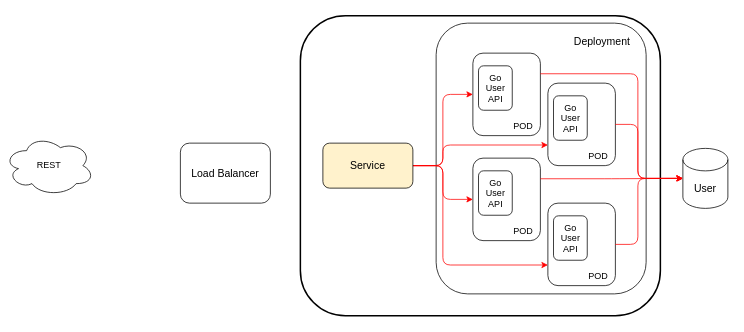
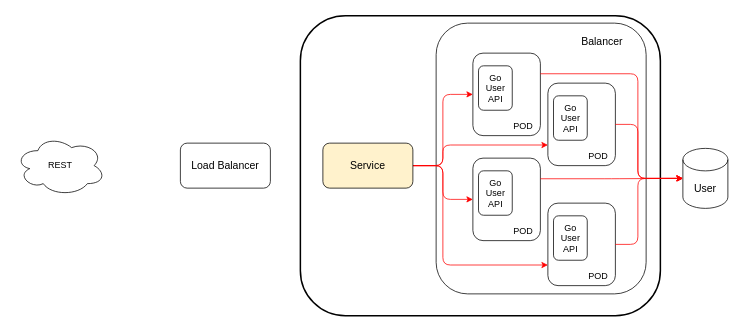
  <mxCell id="0" />
  <mxCell id="1" parent="0" />
  <mxCell id="2" value="" style="rounded=1;whiteSpace=wrap;html=1;fontSize=14;strokeWidth=2;" parent="1" vertex="1"><mxGeometry x="400" y="20" width="480" height="400" as="geometry" /></mxCell>
- <mxCell id="3" value="REST" style="ellipse;shape=cloud;whiteSpace=wrap;html=1;" parent="1" vertex="1"><mxGeometry x="5" y="180" width="120" height="80" as="geometry" /></mxCell>
+ <mxCell id="3" value="REST" style="ellipse;shape=cloud;whiteSpace=wrap;html=1;" parent="1" vertex="1"><mxGeometry x="20" y="180" width="120" height="80" as="geometry" /></mxCell>
  <mxCell id="4" value="" style="group" parent="1" vertex="1" connectable="0"><mxGeometry x="630" y="70" width="250" height="330" as="geometry" /></mxCell>
  <mxCell id="5" value="" style="rounded=1;whiteSpace=wrap;html=1;" vertex="1" parent="4"><mxGeometry x="-49" y="-40" width="280" height="361" as="geometry" /></mxCell>
  <mxCell id="6" value="" style="rounded=1;whiteSpace=wrap;html=1;" parent="4" vertex="1"><mxGeometry width="90" height="110" as="geometry" /></mxCell>
  <mxCell id="7" value="Go User API" style="rounded=1;whiteSpace=wrap;html=1;" parent="4" vertex="1"><mxGeometry x="7.5" y="16.923" width="45" height="59.231" as="geometry" /></mxCell>
  <mxCell id="8" value="&lt;font style=&quot;font-size: 12px&quot;&gt;POD&lt;/font&gt;" style="text;html=1;strokeColor=none;fillColor=none;align=center;verticalAlign=middle;whiteSpace=wrap;rounded=0;" parent="4" vertex="1"><mxGeometry x="45" y="84.615" width="45" height="25.385" as="geometry" /></mxCell>
- <mxCell id="9" value="Deployment" style="text;html=1;strokeColor=none;fillColor=none;align=center;verticalAlign=middle;whiteSpace=wrap;rounded=0;fontSize=14;" vertex="1" parent="4"><mxGeometry x="95" y="-30" width="155" height="30" as="geometry" /></mxCell>
+ <mxCell id="9" value="Balancer" style="text;html=1;strokeColor=none;fillColor=none;align=center;verticalAlign=middle;whiteSpace=wrap;rounded=0;fontSize=14;" vertex="1" parent="4"><mxGeometry x="95" y="-30" width="155" height="30" as="geometry" /></mxCell>
  <mxCell id="10" style="edgeStyle=orthogonalEdgeStyle;html=1;exitX=1;exitY=0.5;exitDx=0;exitDy=0;entryX=0;entryY=0.5;entryDx=0;entryDy=0;fontSize=14;strokeColor=#FF0000;" parent="1" source="14" target="6" edge="1"><mxGeometry relative="1" as="geometry" /></mxCell>
  <mxCell id="11" style="edgeStyle=orthogonalEdgeStyle;html=1;exitX=1;exitY=0.5;exitDx=0;exitDy=0;entryX=0;entryY=0.75;entryDx=0;entryDy=0;fontSize=14;strokeColor=#FF0000;" parent="1" source="14" target="18" edge="1"><mxGeometry relative="1" as="geometry"><Array as="points"><mxPoint x="590" y="220" /><mxPoint x="590" y="192" /></Array></mxGeometry></mxCell>
  <mxCell id="12" style="edgeStyle=orthogonalEdgeStyle;html=1;exitX=1;exitY=0.5;exitDx=0;exitDy=0;entryX=0;entryY=0.5;entryDx=0;entryDy=0;fontSize=14;strokeColor=#FF0000;" parent="1" source="14" target="22" edge="1"><mxGeometry relative="1" as="geometry" /></mxCell>
  <mxCell id="13" style="edgeStyle=orthogonalEdgeStyle;html=1;exitX=1;exitY=0.5;exitDx=0;exitDy=0;entryX=0;entryY=0.75;entryDx=0;entryDy=0;fontSize=14;strokeColor=#FF0000;" parent="1" source="14" target="26" edge="1"><mxGeometry relative="1" as="geometry"><Array as="points"><mxPoint x="590" y="220" /><mxPoint x="590" y="352" /></Array></mxGeometry></mxCell>
  <mxCell id="14" value="Service" style="rounded=1;whiteSpace=wrap;html=1;fontSize=14;fillColor=#fff2cc;" parent="1" vertex="1"><mxGeometry x="430" y="190" width="120" height="60" as="geometry" /></mxCell>
- <mxCell id="15" value="Load Balancer" style="rounded=1;whiteSpace=wrap;html=1;fontSize=14;" parent="1" vertex="1"><mxGeometry x="240" y="190" width="120" height="80" as="geometry" /></mxCell>
+ <mxCell id="15" value="Load Balancer" style="rounded=1;whiteSpace=wrap;html=1;fontSize=14;" parent="1" vertex="1"><mxGeometry x="240" y="190" width="120" height="60" as="geometry" /></mxCell>
  <mxCell id="16" value="User" style="shape=cylinder3;whiteSpace=wrap;html=1;boundedLbl=1;backgroundOutline=1;size=15;fontSize=14;" parent="1" vertex="1"><mxGeometry x="910" y="197" width="60" height="80" as="geometry" /></mxCell>
  <mxCell id="17" value="" style="group" parent="1" vertex="1" connectable="0"><mxGeometry x="730" y="110" width="90" height="110" as="geometry" /></mxCell>
  <mxCell id="18" value="" style="rounded=1;whiteSpace=wrap;html=1;" parent="17" vertex="1"><mxGeometry width="90" height="110" as="geometry" /></mxCell>
  <mxCell id="19" value="Go User API" style="rounded=1;whiteSpace=wrap;html=1;" parent="17" vertex="1"><mxGeometry x="7.5" y="16.923" width="45" height="59.231" as="geometry" /></mxCell>
  <mxCell id="20" value="&lt;font style=&quot;font-size: 12px&quot;&gt;POD&lt;/font&gt;" style="text;html=1;strokeColor=none;fillColor=none;align=center;verticalAlign=middle;whiteSpace=wrap;rounded=0;" parent="17" vertex="1"><mxGeometry x="45" y="84.615" width="45" height="25.385" as="geometry" /></mxCell>
  <mxCell id="21" value="" style="group" parent="1" vertex="1" connectable="0"><mxGeometry x="630" y="210" width="90" height="110" as="geometry" /></mxCell>
  <mxCell id="22" value="" style="rounded=1;whiteSpace=wrap;html=1;" parent="21" vertex="1"><mxGeometry width="90" height="110" as="geometry" /></mxCell>
  <mxCell id="23" value="Go User API" style="rounded=1;whiteSpace=wrap;html=1;" parent="21" vertex="1"><mxGeometry x="7.5" y="16.923" width="45" height="59.231" as="geometry" /></mxCell>
  <mxCell id="24" value="&lt;font style=&quot;font-size: 12px&quot;&gt;POD&lt;/font&gt;" style="text;html=1;strokeColor=none;fillColor=none;align=center;verticalAlign=middle;whiteSpace=wrap;rounded=0;" parent="21" vertex="1"><mxGeometry x="45" y="84.615" width="45" height="25.385" as="geometry" /></mxCell>
  <mxCell id="25" value="" style="group" parent="1" vertex="1" connectable="0"><mxGeometry x="730" y="270" width="90" height="110" as="geometry" /></mxCell>
  <mxCell id="26" value="" style="rounded=1;whiteSpace=wrap;html=1;" parent="25" vertex="1"><mxGeometry width="90" height="110" as="geometry" /></mxCell>
  <mxCell id="27" value="Go User API" style="rounded=1;whiteSpace=wrap;html=1;" parent="25" vertex="1"><mxGeometry x="7.5" y="16.923" width="45" height="59.231" as="geometry" /></mxCell>
  <mxCell id="28" value="&lt;font style=&quot;font-size: 12px&quot;&gt;POD&lt;/font&gt;" style="text;html=1;strokeColor=none;fillColor=none;align=center;verticalAlign=middle;whiteSpace=wrap;rounded=0;" parent="25" vertex="1"><mxGeometry x="45" y="84.615" width="45" height="25.385" as="geometry" /></mxCell>
  <mxCell id="29" style="edgeStyle=orthogonalEdgeStyle;html=1;exitX=1;exitY=0.25;exitDx=0;exitDy=0;entryX=0;entryY=0.5;entryDx=0;entryDy=0;entryPerimeter=0;fontSize=14;strokeColor=#FF0000;" parent="1" source="6" target="16" edge="1"><mxGeometry relative="1" as="geometry"><Array as="points"><mxPoint x="850" y="98" /><mxPoint x="850" y="237" /></Array></mxGeometry></mxCell>
  <mxCell id="30" style="edgeStyle=orthogonalEdgeStyle;html=1;exitX=1;exitY=0.5;exitDx=0;exitDy=0;fontSize=14;entryX=0;entryY=0.5;entryDx=0;entryDy=0;entryPerimeter=0;strokeColor=#FF0000;" parent="1" source="18" target="16" edge="1"><mxGeometry relative="1" as="geometry"><mxPoint x="900" y="140" as="targetPoint" /><Array as="points"><mxPoint x="850" y="165" /><mxPoint x="850" y="237" /></Array></mxGeometry></mxCell>
  <mxCell id="31" style="edgeStyle=orthogonalEdgeStyle;html=1;exitX=1;exitY=0.25;exitDx=0;exitDy=0;entryX=0;entryY=0.5;entryDx=0;entryDy=0;entryPerimeter=0;fontSize=14;strokeColor=#FF0000;" parent="1" source="22" target="16" edge="1"><mxGeometry relative="1" as="geometry" /></mxCell>
  <mxCell id="32" style="edgeStyle=orthogonalEdgeStyle;html=1;exitX=1;exitY=0.5;exitDx=0;exitDy=0;entryX=0;entryY=0.5;entryDx=0;entryDy=0;entryPerimeter=0;fontSize=14;strokeColor=#FF0000;" parent="1" source="26" target="16" edge="1"><mxGeometry relative="1" as="geometry"><Array as="points"><mxPoint x="850" y="325" /><mxPoint x="850" y="237" /></Array></mxGeometry></mxCell>
